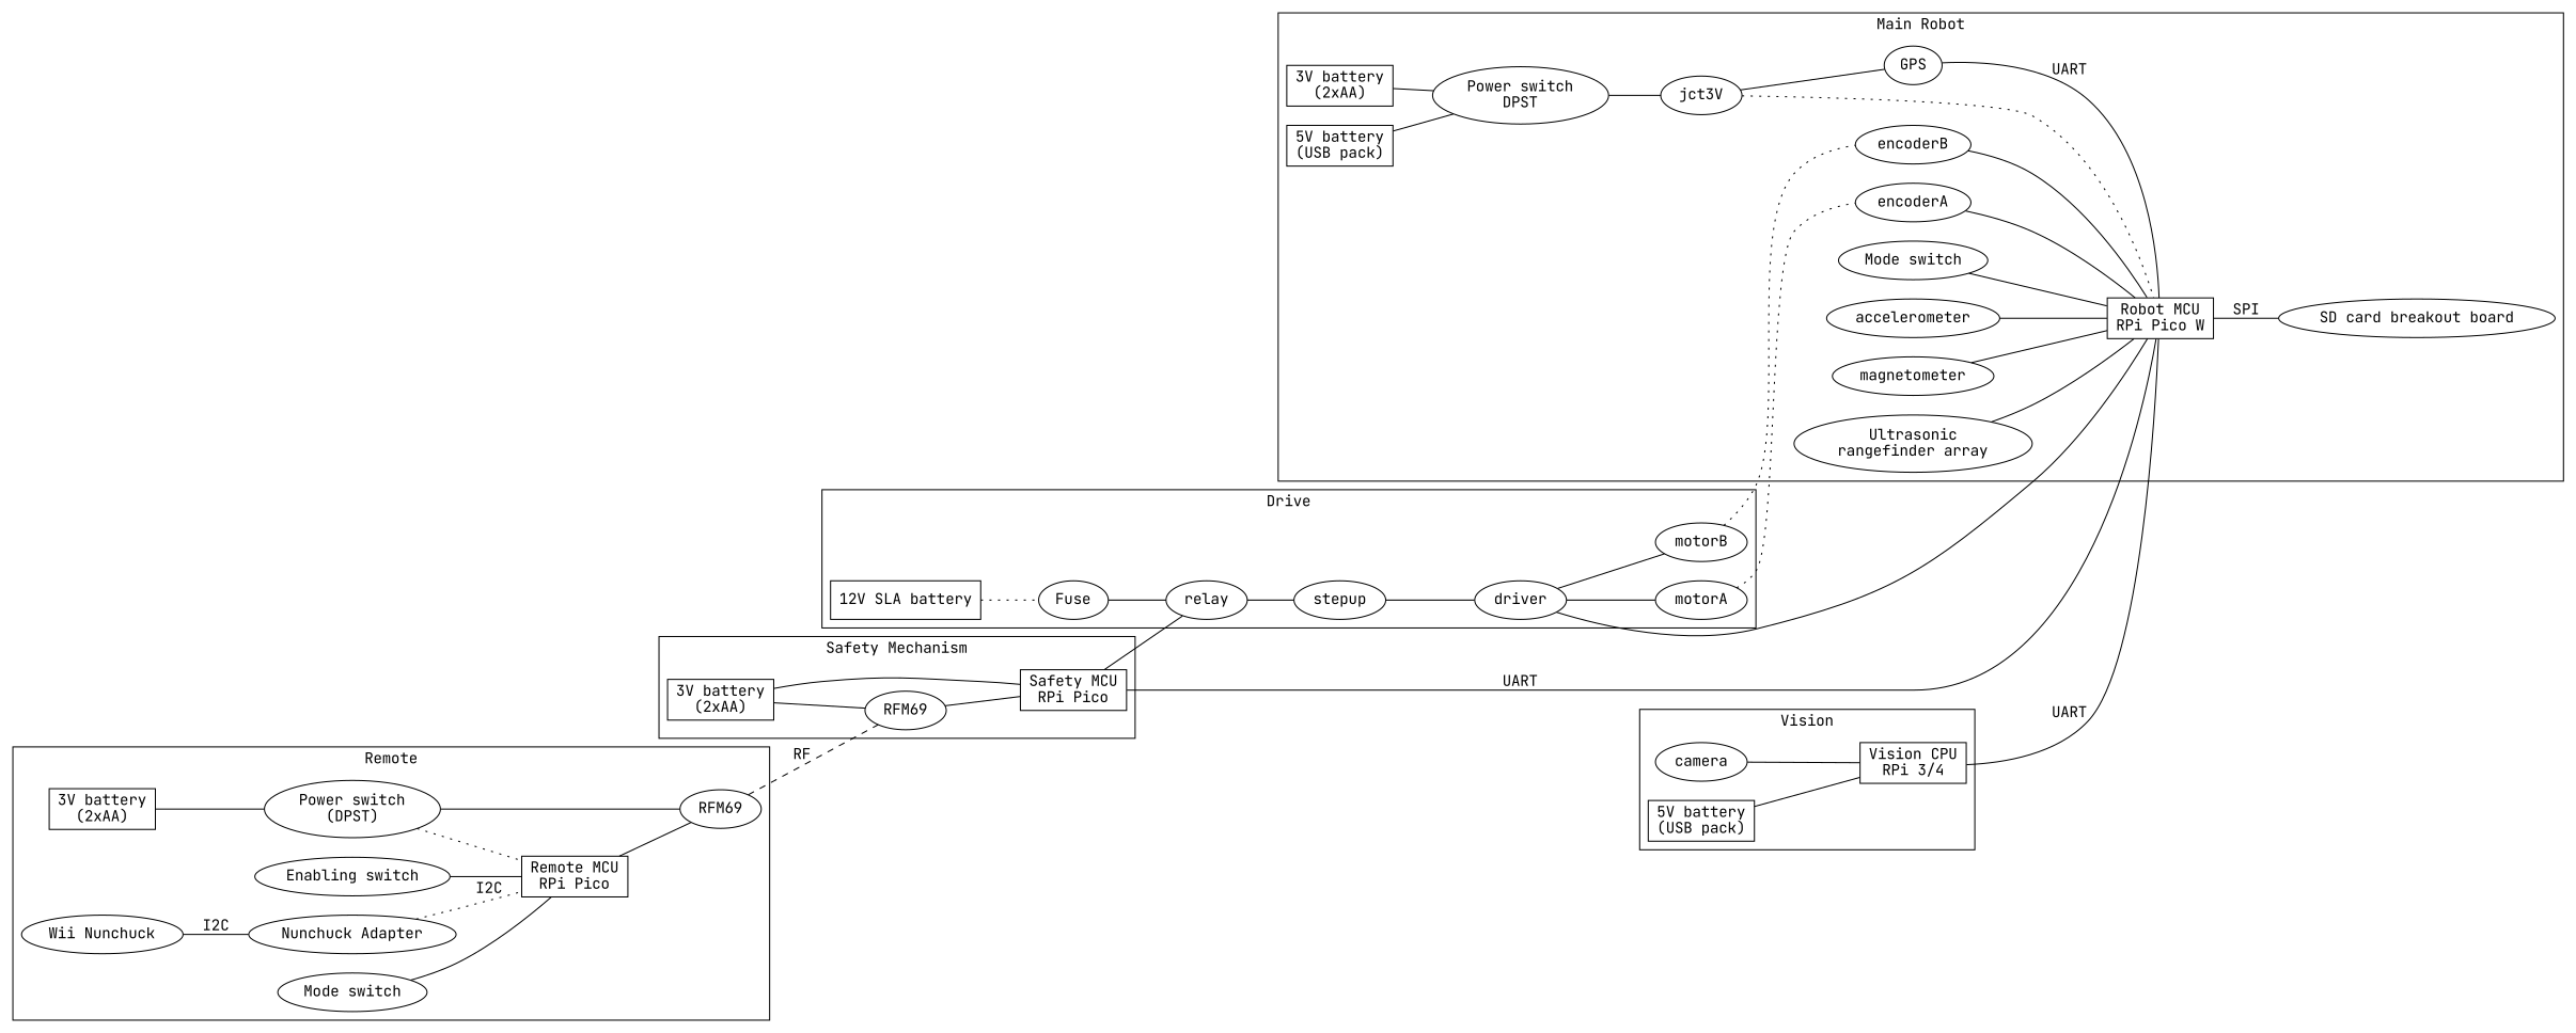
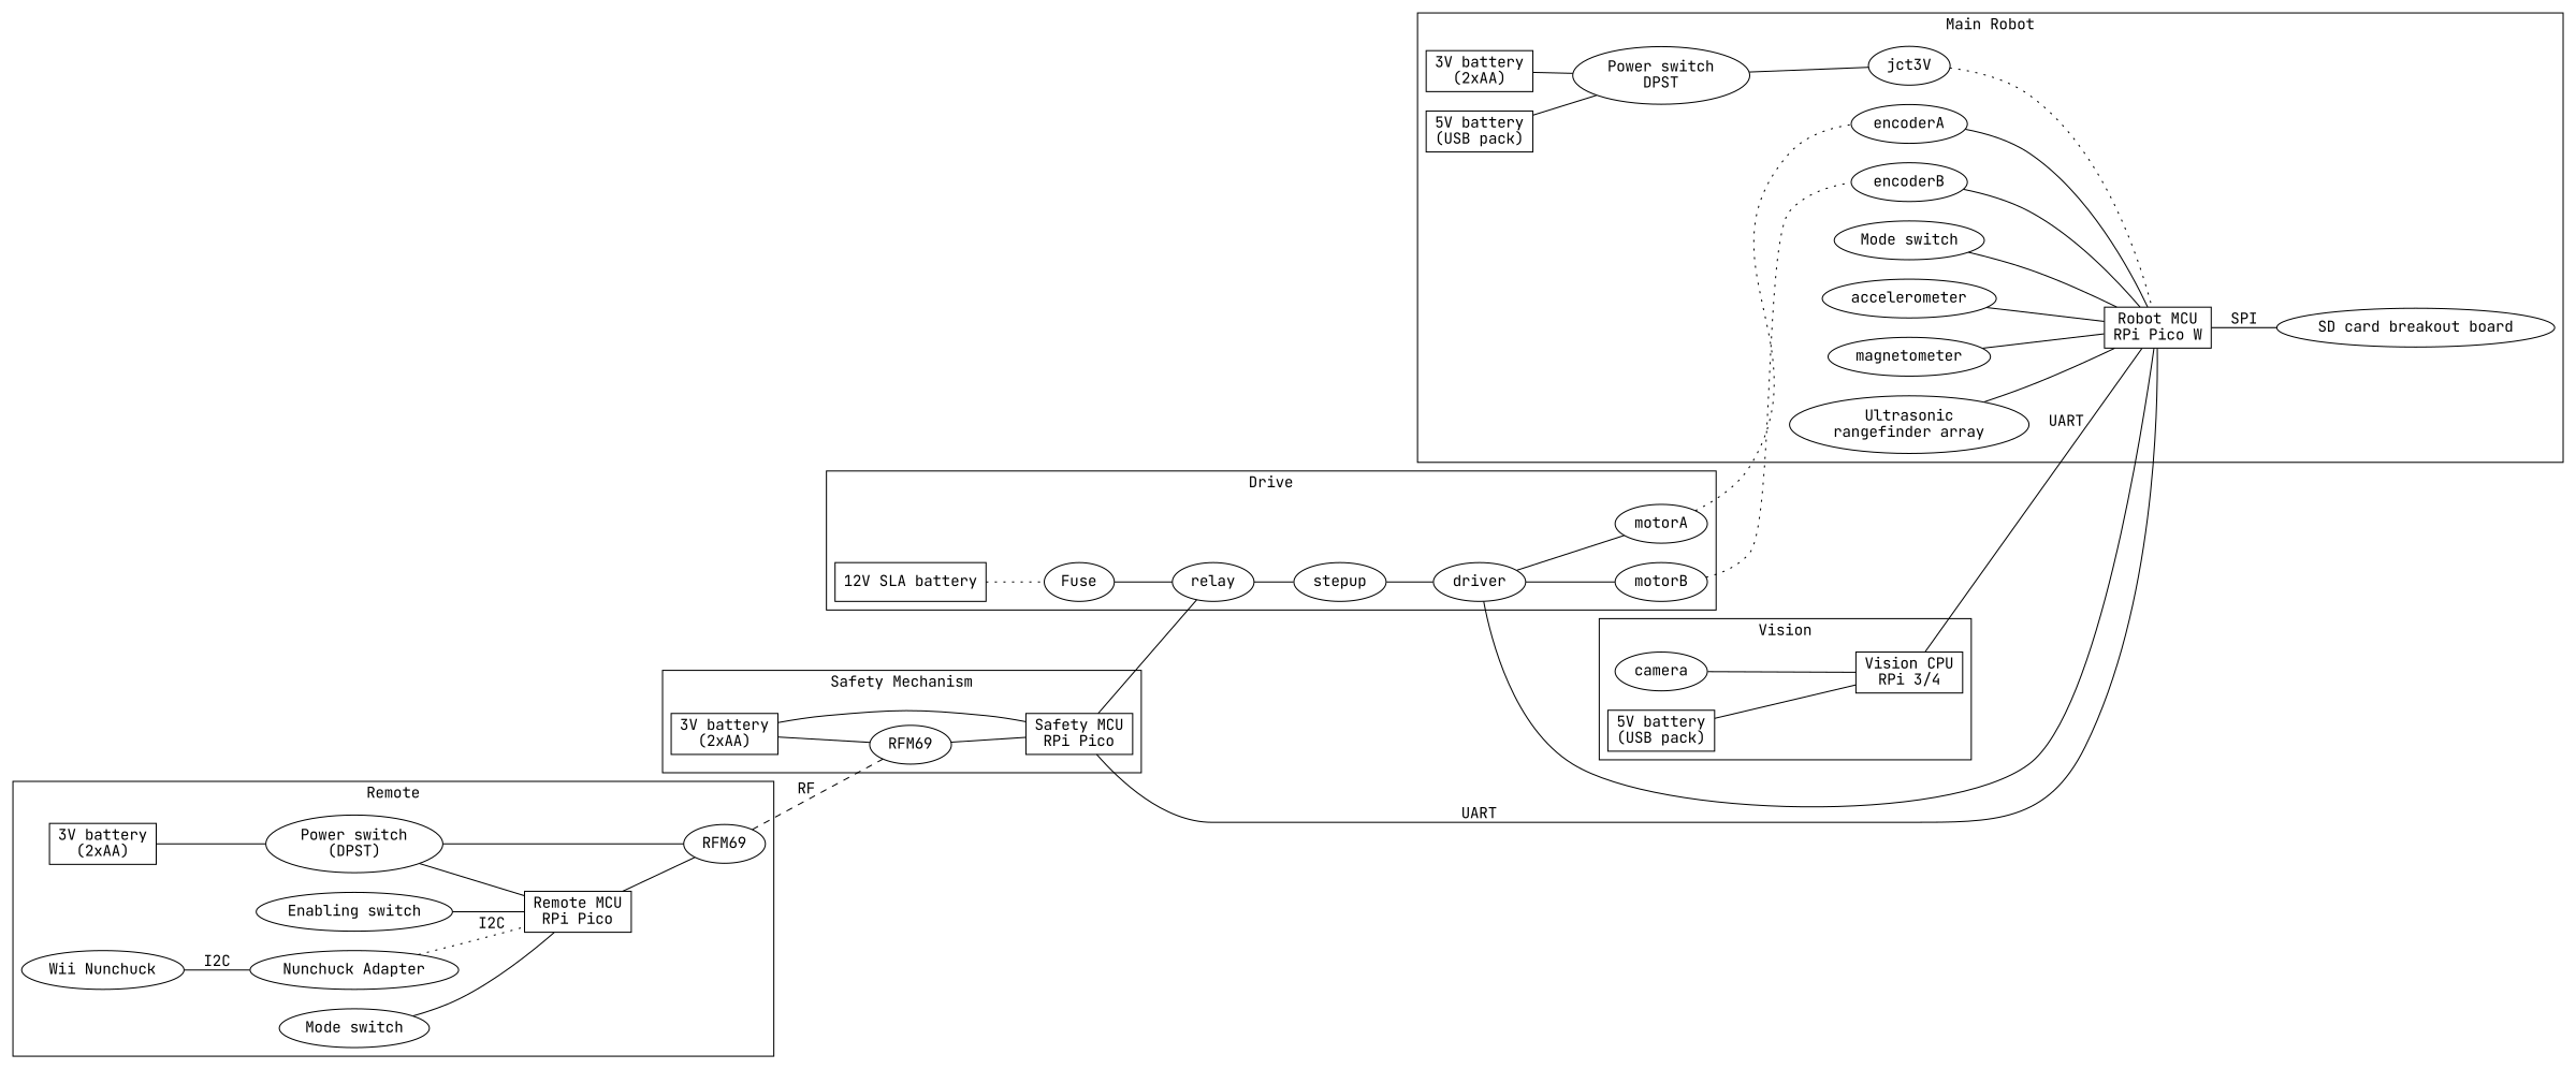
  graph {
    fontname="JetBrains Mono"
    rankdir=LR
    node [fontname="JetBrains Mono"]
    edge [fontname="JetBrains Mono"]
    n1 [label="3V battery\n(2xAA)" shape=rect]
    n2 [bgcolor=green label="Safety MCU\nRPi Pico" shape=rect]
    n3 [label=RFM69]
    n4 [label="12V SLA battery" shape=rect]
    n5 [label=Fuse]
    relay
    stepup
    driver
    motorA
    motorB
    n11 [label="3V battery\n(2xAA)" shape=rect]
    n12 [label="Power switch\n(DPST)"]
    n13 [bgcolor=green label="Remote MCU\nRPi Pico" shape=rect]
    n14 [label=RFM69]
    n15 [label="Mode switch"]
    n16 [label="Enabling switch"]
    n17 [label="Wii Nunchuck"]
    n18 [label="Nunchuck Adapter"]
    n19 [label="3V battery\n(2xAA)" shape=rect]
    n20 [label="Power switch\nDPST"]
    jct3V
    n22 [bgcolor=green label="Robot MCU\nRPi Pico W" shape=rect]
-   GPS
    n24 [label="5V battery\n(USB pack)" shape=rect]
    encoderA
    encoderB
    n27 [label="SD card breakout board"]
    n28 [label="Mode switch"]
    accelerometer
    magnetometer
    n31 [label="Ultrasonic\nrangefinder array"]
    n32 [bgcolor=green label="Vision CPU\nRPi 3/4" shape=rect]
    camera
    n34 [label="5V battery\n(USB pack)" shape=rect]
    subgraph cluster_1 {
      label="Safety Mechanism"
      n1
      n2
      n3
    }
    subgraph cluster_2 {
      label=Drive
      n4
      n5
      relay
      stepup
      driver
      motorA
      motorB
    }
    subgraph cluster_3 {
      label=Remote
      n11
      n12
      n13
      n14
      n15
      n16
      n17
      n18
    }
    subgraph cluster_4 {
      label="Main Robot"
      n19
      n20
      jct3V
      n22
-     GPS
      n24
      encoderA
      encoderB
      n27
      n28
      accelerometer
      magnetometer
      n31
    }
    subgraph cluster_5 {
      label=Vision
      n32
      camera
      n34
    }
    n1 -- n2
    n1 -- n3
    n2 -- relay
    n2 -- n22 [label=UART]
    n3 -- n2
    n4 -- n5 [style=dotted]
    n5 -- relay
    relay -- stepup
    stepup -- driver
    driver -- motorA
    driver -- motorB
    motorA -- encoderA [style=dotted]
    motorB -- encoderB [style=dotted]
    n11 -- n12
-   n12 -- n13 [style=dotted]
+   n12 -- n13
    n12 -- n14
    n13 -- n14
    n14 -- n3 [label=RF style=dashed]
    n15 -- n13
    n16 -- n13
    n17 -- n18 [label=I2C]
    n18 -- n13 [label=I2C style=dotted]
    n19 -- n20
    n20 -- jct3V
    jct3V -- n22 [style=dotted]
-   jct3V -- GPS
    n22 -- driver
    n22 -- n27 [label=SPI]
-   GPS -- n22 [label=UART]
    n24 -- n20
    encoderA -- n22
    encoderB -- n22
    n28 -- n22
    accelerometer -- n22
    magnetometer -- n22
    n31 -- n22
    n32 -- n22 [label=UART]
    camera -- n32
    n34 -- n32
  }
